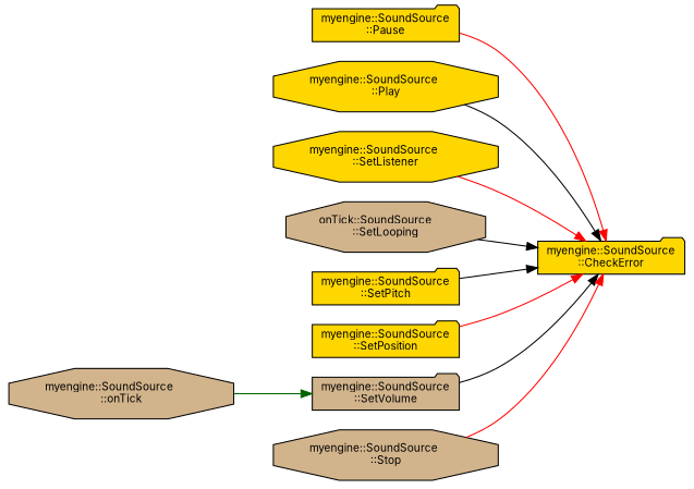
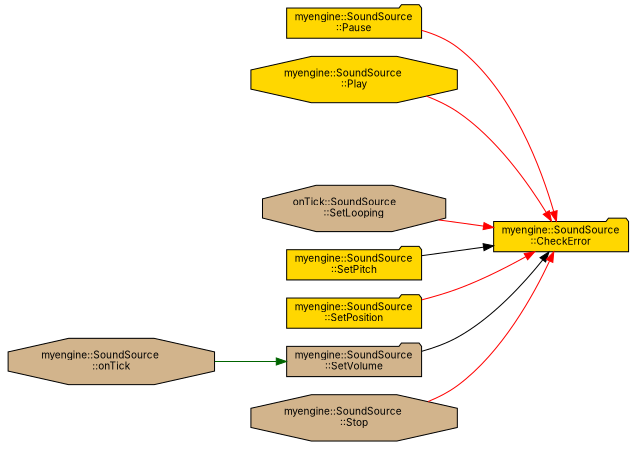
  digraph {
    fontname=Inter
    rankdir=RL
    node [color=black fillcolor=gold fontname=Inter fontsize=10 shape=folder style=filled]
    edge [color=red dir=back fontname=Inter fontsize=10 labelfontname=Helvetica labelfontsize=10 style=solid]
    n1 [fontcolor=black height=0.2 label="myengine::SoundSource\l::CheckError" width=0.4]
    n2 [height=0.2 label="myengine::SoundSource\l::Pause" width=0.4]
    n3 [height=0.2 label="myengine::SoundSource\l::Play" shape=octagon width=0.4]
-   n4 [height=0.2 label="myengine::SoundSource\l::SetListener" shape=octagon width=0.4]
    n5 [fillcolor=tan height=0.2 label="onTick::SoundSource\l::SetLooping" shape=octagon width=0.4]
    n6 [height=0.2 label="myengine::SoundSource\l::SetPitch" width=0.4]
    n7 [height=0.2 label="myengine::SoundSource\l::SetPosition" width=0.4]
    n8 [fillcolor=tan height=0.2 label="myengine::SoundSource\l::SetVolume" width=0.4]
    n9 [fillcolor=tan height=0.2 label="myengine::SoundSource\l::Stop" shape=octagon width=0.4]
    n10 [fillcolor=tan height=0.2 label="myengine::SoundSource\l::onTick" shape=octagon width=0.4]
    n1 -> n2
-   n1 -> n3 [color=black]
-   n1 -> n4
-   n1 -> n5 [color=black]
+   n1 -> n3
+   n1 -> n5
    n1 -> n6 [color=black]
    n1 -> n7
    n1 -> n8 [color=black]
    n1 -> n9
    n8 -> n10 [color=darkgreen]
  }
